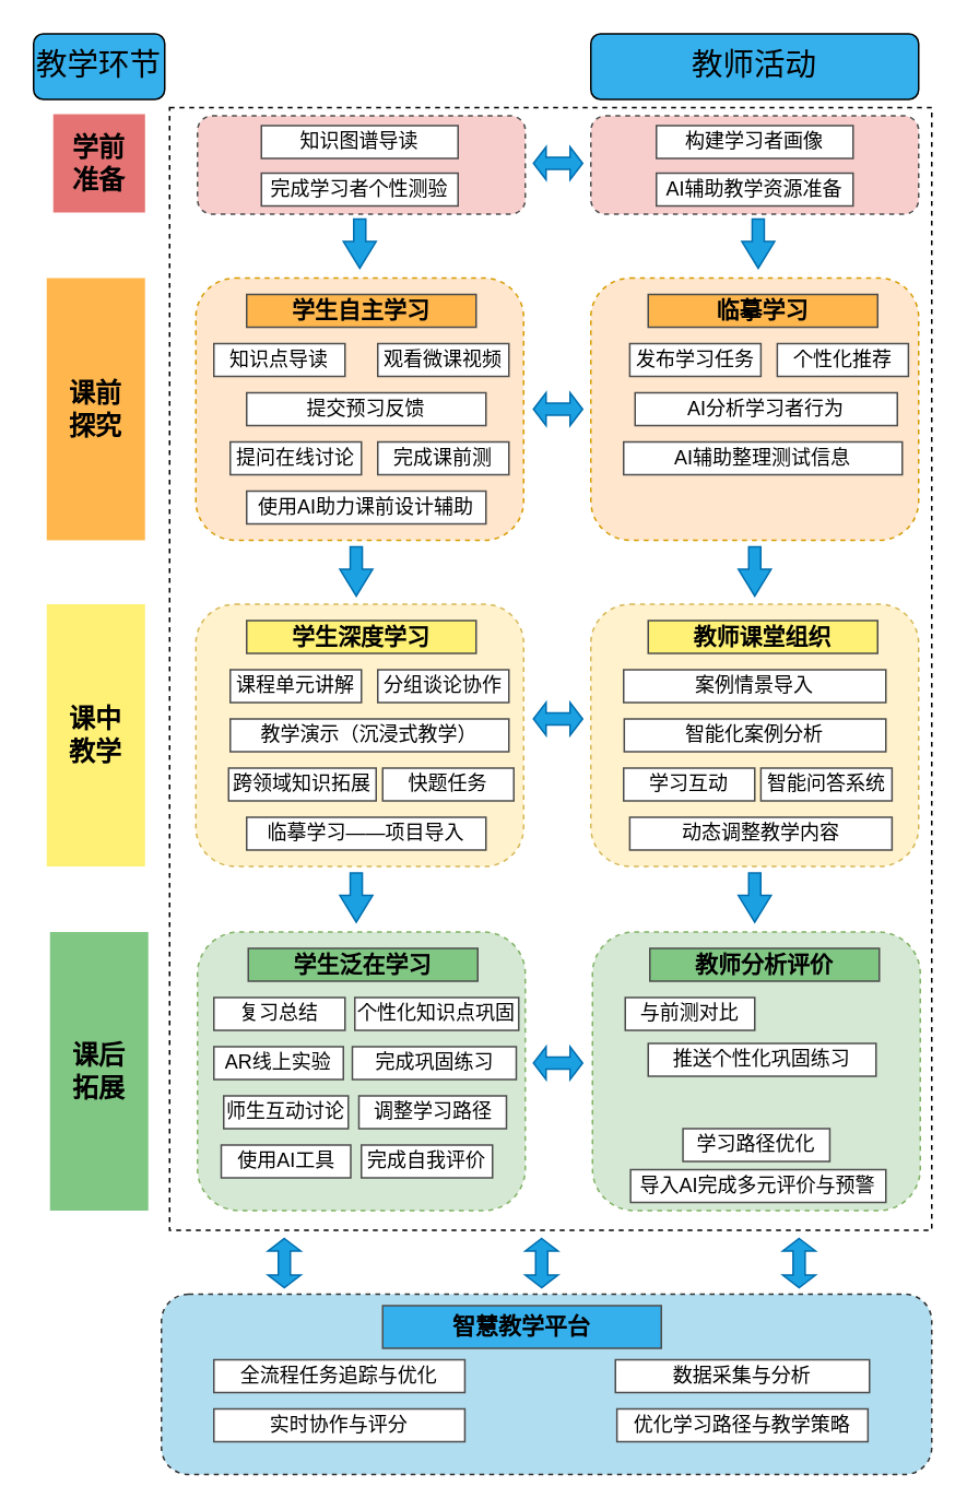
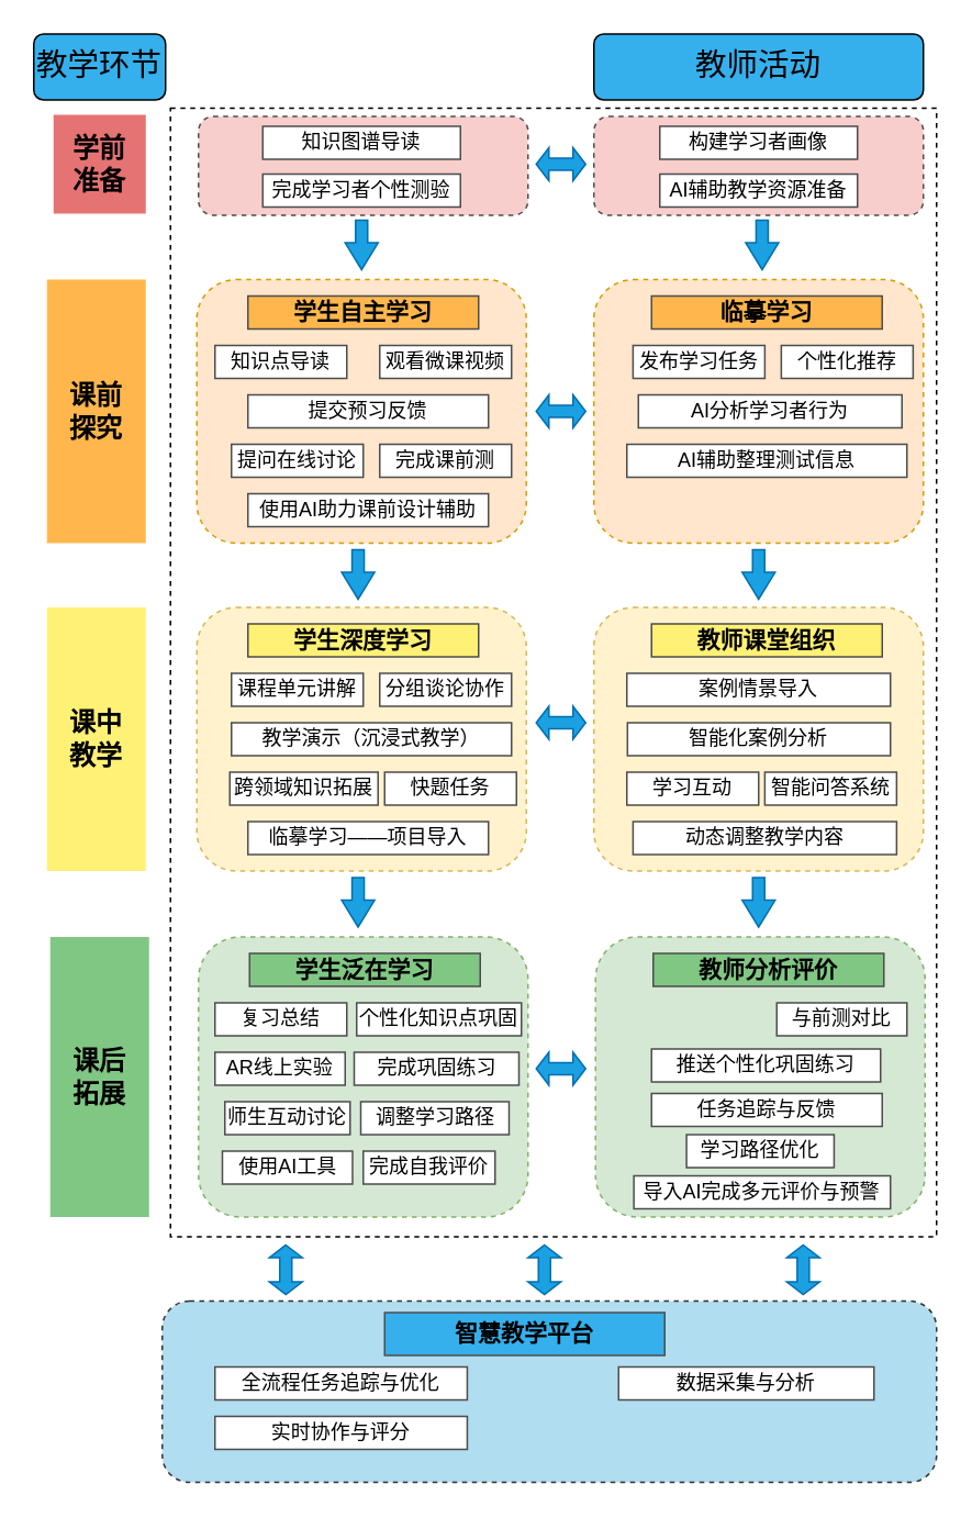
  <mxCell id="0" />
  <mxCell id="1" parent="0" />
  <mxCell id="2" value="" style="rounded=0;whiteSpace=wrap;html=1;dashed=1;" vertex="1" parent="1"><mxGeometry x="103" y="65" width="465" height="685" as="geometry" /></mxCell>
  <mxCell id="3" value="&lt;font size=&quot;1&quot; color=&quot;#000000&quot;&gt;&lt;span style=&quot;font-size: 19px;&quot;&gt;教学环节&lt;/span&gt;&lt;/font&gt;" style="rounded=1;whiteSpace=wrap;html=1;fillColor=#36b0ec;fontColor=#ffffff;strokeColor=#000000;" vertex="1" parent="1"><mxGeometry x="20" y="20" width="80" height="40" as="geometry" /></mxCell>
  <mxCell id="4" value="&lt;font size=&quot;1&quot; color=&quot;#000000&quot;&gt;&lt;span style=&quot;font-size: 19px;&quot;&gt;教师活动&lt;/span&gt;&lt;/font&gt;" style="rounded=1;whiteSpace=wrap;html=1;fillColor=#36b0ec;fontColor=#ffffff;strokeColor=#000000;" vertex="1" parent="1"><mxGeometry x="360" y="20" width="200" height="40" as="geometry" /></mxCell>
  <mxCell id="5" value="&lt;font style=&quot;font-size: 16px;&quot;&gt;&lt;b style=&quot;&quot;&gt;学前&lt;/b&gt;&lt;/font&gt;&lt;div style=&quot;font-size: 16px;&quot;&gt;&lt;font style=&quot;font-size: 16px;&quot;&gt;&lt;b style=&quot;&quot;&gt;准备&lt;/b&gt;&lt;/font&gt;&lt;/div&gt;" style="rounded=0;whiteSpace=wrap;html=1;fillColor=#e57373;strokeColor=none;" vertex="1" parent="1"><mxGeometry x="32" y="69" width="56" height="60" as="geometry" /></mxCell>
  <mxCell id="6" value="&lt;span style=&quot;font-size: 16px;&quot;&gt;&lt;b&gt;课前&lt;/b&gt;&lt;/span&gt;&lt;div&gt;&lt;span style=&quot;font-size: 16px;&quot;&gt;&lt;b&gt;探究&lt;/b&gt;&lt;/span&gt;&lt;/div&gt;" style="rounded=0;whiteSpace=wrap;html=1;fillColor=#ffb74d;strokeColor=none;" vertex="1" parent="1"><mxGeometry x="28" y="169" width="60" height="160" as="geometry" /></mxCell>
  <mxCell id="7" value="&lt;span style=&quot;font-size: 16px;&quot;&gt;&lt;b&gt;课中&lt;/b&gt;&lt;/span&gt;&lt;div&gt;&lt;span style=&quot;font-size: 16px;&quot;&gt;&lt;b&gt;教学&lt;/b&gt;&lt;/span&gt;&lt;/div&gt;" style="rounded=0;whiteSpace=wrap;html=1;fillColor=#fff176;strokeColor=none;" vertex="1" parent="1"><mxGeometry x="28" y="368" width="60" height="160" as="geometry" /></mxCell>
  <mxCell id="8" value="&lt;span style=&quot;font-size: 16px;&quot;&gt;&lt;b&gt;课后&lt;/b&gt;&lt;/span&gt;&lt;div&gt;&lt;span style=&quot;font-size: 16px;&quot;&gt;&lt;b&gt;拓展&lt;/b&gt;&lt;/span&gt;&lt;/div&gt;" style="rounded=0;whiteSpace=wrap;html=1;fillColor=#81c784;strokeColor=none;" vertex="1" parent="1"><mxGeometry x="30" y="568" width="60" height="170" as="geometry" /></mxCell>
  <mxCell id="9" value="" style="rounded=1;whiteSpace=wrap;html=1;fillColor=#f8cecc;strokeColor=#4D4D4D;dashed=1;" vertex="1" parent="1"><mxGeometry x="120" y="70" width="200" height="60" as="geometry" /></mxCell>
  <mxCell id="10" value="" style="rounded=1;whiteSpace=wrap;html=1;fillColor=#f8cecc;strokeColor=#4D4D4D;dashed=1;" vertex="1" parent="1"><mxGeometry x="360" y="70" width="200" height="60" as="geometry" /></mxCell>
  <mxCell id="11" value="知识图谱导读" style="rounded=0;whiteSpace=wrap;html=1;strokeWidth=1;strokeColor=#4D4D4D;" vertex="1" parent="1"><mxGeometry x="159" y="76" width="120" height="20" as="geometry" /></mxCell>
  <mxCell id="12" value="完成学习者个性测验" style="rounded=0;whiteSpace=wrap;html=1;strokeWidth=1;strokeColor=#4D4D4D;" vertex="1" parent="1"><mxGeometry x="159" y="105" width="120" height="20" as="geometry" /></mxCell>
  <mxCell id="13" value="构建学习者画像" style="rounded=0;whiteSpace=wrap;html=1;strokeWidth=1;strokeColor=#4D4D4D;" vertex="1" parent="1"><mxGeometry x="400" y="76" width="120" height="20" as="geometry" /></mxCell>
  <mxCell id="14" value="AI辅助教学资源准备" style="rounded=0;whiteSpace=wrap;html=1;strokeWidth=1;strokeColor=#4D4D4D;" vertex="1" parent="1"><mxGeometry x="400" y="105" width="120" height="20" as="geometry" /></mxCell>
  <mxCell id="15" value="" style="rounded=1;whiteSpace=wrap;html=1;fillColor=#ffe6cc;strokeColor=#d79b00;dashed=1;" vertex="1" parent="1"><mxGeometry x="119" y="169" width="200" height="160" as="geometry" /></mxCell>
  <mxCell id="16" value="知识点导读" style="rounded=0;whiteSpace=wrap;html=1;strokeColor=#4D4D4D;" vertex="1" parent="1"><mxGeometry x="130" y="209" width="80" height="20" as="geometry" /></mxCell>
  <mxCell id="17" value="观看微课视频" style="rounded=0;whiteSpace=wrap;html=1;strokeColor=#4D4D4D;" vertex="1" parent="1"><mxGeometry x="230" y="209" width="80" height="20" as="geometry" /></mxCell>
  <mxCell id="18" value="提交预习反馈" style="rounded=0;whiteSpace=wrap;html=1;strokeColor=#4D4D4D;" vertex="1" parent="1"><mxGeometry x="150" y="239" width="146" height="20" as="geometry" /></mxCell>
  <mxCell id="19" value="提问在线讨论" style="rounded=0;whiteSpace=wrap;html=1;strokeColor=#4D4D4D;" vertex="1" parent="1"><mxGeometry x="140" y="269" width="80" height="20" as="geometry" /></mxCell>
  <mxCell id="20" value="完成课前测" style="rounded=0;whiteSpace=wrap;html=1;strokeColor=#4D4D4D;" vertex="1" parent="1"><mxGeometry x="230" y="269" width="80" height="20" as="geometry" /></mxCell>
  <mxCell id="21" value="使用AI助力课前设计辅助" style="rounded=0;whiteSpace=wrap;html=1;strokeColor=#4D4D4D;" vertex="1" parent="1"><mxGeometry x="150" y="299" width="146" height="20" as="geometry" /></mxCell>
  <mxCell id="22" value="" style="rounded=1;whiteSpace=wrap;html=1;fillColor=#ffe6cc;strokeColor=#d79b00;dashed=1;" vertex="1" parent="1"><mxGeometry x="360" y="169" width="200" height="160" as="geometry" /></mxCell>
  <mxCell id="23" value="发布学习任务" style="rounded=0;whiteSpace=wrap;html=1;strokeColor=#4D4D4D;" vertex="1" parent="1"><mxGeometry x="383.75" y="209" width="80" height="20" as="geometry" /></mxCell>
  <mxCell id="24" value="AI辅助整理测试信息" style="rounded=0;whiteSpace=wrap;html=1;strokeColor=#4D4D4D;" vertex="1" parent="1"><mxGeometry x="380" y="269" width="170" height="20" as="geometry" /></mxCell>
  <mxCell id="25" value="AI分析学习者行为" style="rounded=0;whiteSpace=wrap;html=1;strokeColor=#4D4D4D;" vertex="1" parent="1"><mxGeometry x="387" y="239" width="160" height="20" as="geometry" /></mxCell>
  <mxCell id="26" value="个性化推荐" style="rounded=0;whiteSpace=wrap;html=1;strokeColor=#4D4D4D;" vertex="1" parent="1"><mxGeometry x="473.75" y="209" width="80" height="20" as="geometry" /></mxCell>
  <mxCell id="27" value="&lt;b style=&quot;&quot;&gt;&lt;font style=&quot;font-size: 14px;&quot;&gt;学生自主学习&lt;/font&gt;&lt;/b&gt;" style="rounded=0;whiteSpace=wrap;html=1;fillColor=#ffb74d;strokeColor=#4D4D4D;" vertex="1" parent="1"><mxGeometry x="150" y="179" width="140" height="20" as="geometry" /></mxCell>
  <mxCell id="28" value="&lt;b style=&quot;&quot;&gt;&lt;font style=&quot;font-size: 14px;&quot;&gt;临摹学习&lt;/font&gt;&lt;/b&gt;" style="rounded=0;whiteSpace=wrap;html=1;fillColor=#ffb74d;strokeColor=#4D4D4D;" vertex="1" parent="1"><mxGeometry x="395" y="179" width="140" height="20" as="geometry" /></mxCell>
  <mxCell id="29" value="" style="rounded=1;whiteSpace=wrap;html=1;fillColor=#fff2cc;strokeColor=#d6b656;dashed=1;" vertex="1" parent="1"><mxGeometry x="119" y="368" width="200" height="160" as="geometry" /></mxCell>
  <mxCell id="30" value="课程单元讲解" style="rounded=0;whiteSpace=wrap;html=1;strokeColor=#4D4D4D;" vertex="1" parent="1"><mxGeometry x="140" y="408" width="80" height="20" as="geometry" /></mxCell>
  <mxCell id="31" value="教学演示（沉浸式教学）" style="rounded=0;whiteSpace=wrap;html=1;strokeColor=#4D4D4D;" vertex="1" parent="1"><mxGeometry x="140" y="438" width="170" height="20" as="geometry" /></mxCell>
  <mxCell id="32" value="分组谈论协作" style="rounded=0;whiteSpace=wrap;html=1;strokeColor=#4D4D4D;" vertex="1" parent="1"><mxGeometry x="230" y="408" width="80" height="20" as="geometry" /></mxCell>
  <mxCell id="33" value="跨领域知识拓展" style="rounded=0;whiteSpace=wrap;html=1;strokeColor=#4D4D4D;" vertex="1" parent="1"><mxGeometry x="139" y="468" width="90" height="20" as="geometry" /></mxCell>
  <mxCell id="34" value="快题任务" style="rounded=0;whiteSpace=wrap;html=1;strokeColor=#4D4D4D;" vertex="1" parent="1"><mxGeometry x="233" y="468" width="80" height="20" as="geometry" /></mxCell>
  <mxCell id="35" value="临摹学习——项目导入" style="rounded=0;whiteSpace=wrap;html=1;strokeColor=#4D4D4D;" vertex="1" parent="1"><mxGeometry x="150" y="498" width="146" height="20" as="geometry" /></mxCell>
  <mxCell id="36" value="" style="rounded=1;whiteSpace=wrap;html=1;fillColor=#fff2cc;strokeColor=#d6b656;dashed=1;" vertex="1" parent="1"><mxGeometry x="360" y="368" width="200" height="160" as="geometry" /></mxCell>
  <mxCell id="37" value="学习互动" style="rounded=0;whiteSpace=wrap;html=1;strokeColor=#4D4D4D;" vertex="1" parent="1"><mxGeometry x="380" y="468" width="80" height="20" as="geometry" /></mxCell>
  <mxCell id="38" value="智能化案例分析" style="rounded=0;whiteSpace=wrap;html=1;strokeColor=#4D4D4D;" vertex="1" parent="1"><mxGeometry x="380.38" y="438" width="159.62" height="20" as="geometry" /></mxCell>
  <mxCell id="39" value="案例情景导入" style="rounded=0;whiteSpace=wrap;html=1;strokeColor=#4D4D4D;" vertex="1" parent="1"><mxGeometry x="380" y="408" width="160" height="20" as="geometry" /></mxCell>
  <mxCell id="40" value="智能问答系统" style="rounded=0;whiteSpace=wrap;html=1;strokeColor=#4D4D4D;" vertex="1" parent="1"><mxGeometry x="463.75" y="468" width="80" height="20" as="geometry" /></mxCell>
  <mxCell id="41" value="&lt;b style=&quot;&quot;&gt;&lt;font style=&quot;font-size: 14px;&quot;&gt;学生深度学习&lt;/font&gt;&lt;/b&gt;" style="rounded=0;whiteSpace=wrap;html=1;fillColor=#FFF176;strokeColor=#4D4D4D;" vertex="1" parent="1"><mxGeometry x="150" y="378" width="140" height="20" as="geometry" /></mxCell>
  <mxCell id="42" value="&lt;b style=&quot;&quot;&gt;&lt;font style=&quot;font-size: 14px;&quot;&gt;教师课堂组织&lt;/font&gt;&lt;/b&gt;" style="rounded=0;whiteSpace=wrap;html=1;fillColor=#FFF176;strokeColor=#4D4D4D;" vertex="1" parent="1"><mxGeometry x="395" y="378" width="140" height="20" as="geometry" /></mxCell>
  <mxCell id="43" value="" style="rounded=1;whiteSpace=wrap;html=1;fillColor=#d5e8d4;strokeColor=#82b366;dashed=1;" vertex="1" parent="1"><mxGeometry x="120" y="568" width="200" height="170" as="geometry" /></mxCell>
  <mxCell id="44" value="复习总结" style="rounded=0;whiteSpace=wrap;html=1;strokeColor=#4D4D4D;" vertex="1" parent="1"><mxGeometry x="130" y="608" width="80" height="20" as="geometry" /></mxCell>
  <mxCell id="45" value="完成巩固练习" style="rounded=0;whiteSpace=wrap;html=1;strokeColor=#4D4D4D;" vertex="1" parent="1"><mxGeometry x="214.5" y="638" width="100" height="20" as="geometry" /></mxCell>
  <mxCell id="46" value="个性化知识点巩固" style="rounded=0;whiteSpace=wrap;html=1;strokeColor=#4D4D4D;" vertex="1" parent="1"><mxGeometry x="216" y="608" width="100" height="20" as="geometry" /></mxCell>
  <mxCell id="47" value="师生互动讨论" style="rounded=0;whiteSpace=wrap;html=1;strokeColor=#4D4D4D;" vertex="1" parent="1"><mxGeometry x="136" y="668" width="76" height="20" as="geometry" /></mxCell>
  <mxCell id="48" value="调整学习路径" style="rounded=0;whiteSpace=wrap;html=1;strokeColor=#4D4D4D;" vertex="1" parent="1"><mxGeometry x="218.5" y="668" width="90" height="20" as="geometry" /></mxCell>
  <mxCell id="49" value="使用AI工具" style="rounded=0;whiteSpace=wrap;html=1;strokeColor=#4D4D4D;" vertex="1" parent="1"><mxGeometry x="134.5" y="698" width="79" height="20" as="geometry" /></mxCell>
  <mxCell id="50" value="" style="rounded=1;whiteSpace=wrap;html=1;fillColor=#d5e8d4;strokeColor=#82b366;dashed=1;" vertex="1" parent="1"><mxGeometry x="361" y="568" width="200" height="170" as="geometry" /></mxCell>
  <mxCell id="51" value="推送个性化巩固练习" style="rounded=0;whiteSpace=wrap;html=1;strokeColor=#4D4D4D;" vertex="1" parent="1"><mxGeometry x="395" y="636" width="139" height="20" as="geometry" /></mxCell>
- <mxCell id="53" value="与前测对比" style="rounded=0;whiteSpace=wrap;html=1;strokeColor=#4D4D4D;" vertex="1" parent="1"><mxGeometry x="381" y="608" width="79" height="20" as="geometry" /></mxCell>
+ <mxCell id="52" value="任务追踪与反馈" style="rounded=0;whiteSpace=wrap;html=1;strokeColor=#4D4D4D;" vertex="1" parent="1"><mxGeometry x="395" y="663" width="140" height="20" as="geometry" /></mxCell>
+ <mxCell id="53" value="与前测对比" style="rounded=0;whiteSpace=wrap;html=1;strokeColor=#4D4D4D;" vertex="1" parent="1"><mxGeometry x="471" y="608" width="79" height="20" as="geometry" /></mxCell>
  <mxCell id="54" value="&lt;b style=&quot;&quot;&gt;&lt;font style=&quot;font-size: 14px;&quot;&gt;学生泛在学习&lt;/font&gt;&lt;/b&gt;" style="rounded=0;whiteSpace=wrap;html=1;fillColor=#81C784;strokeColor=#4D4D4D;" vertex="1" parent="1"><mxGeometry x="151" y="578" width="140" height="20" as="geometry" /></mxCell>
  <mxCell id="55" value="&lt;b style=&quot;&quot;&gt;&lt;font style=&quot;font-size: 14px;&quot;&gt;教师分析评价&lt;/font&gt;&lt;/b&gt;" style="rounded=0;whiteSpace=wrap;html=1;fillColor=#81C784;strokeColor=#4D4D4D;" vertex="1" parent="1"><mxGeometry x="396" y="578" width="140" height="20" as="geometry" /></mxCell>
  <mxCell id="56" value="完成自我评价" style="rounded=0;whiteSpace=wrap;html=1;strokeColor=#4D4D4D;" vertex="1" parent="1"><mxGeometry x="220" y="698" width="80" height="20" as="geometry" /></mxCell>
  <mxCell id="57" value="AR线上实验" style="rounded=0;whiteSpace=wrap;html=1;strokeColor=#4D4D4D;" vertex="1" parent="1"><mxGeometry x="130" y="638" width="79" height="20" as="geometry" /></mxCell>
  <mxCell id="58" value="学习路径优化" style="rounded=0;whiteSpace=wrap;html=1;strokeColor=#4D4D4D;" vertex="1" parent="1"><mxGeometry x="416.22" y="688" width="89.57" height="20" as="geometry" /></mxCell>
  <mxCell id="59" value="导入AI完成多元评价与预警" style="rounded=0;whiteSpace=wrap;html=1;strokeColor=#4D4D4D;" vertex="1" parent="1"><mxGeometry x="384.25" y="713" width="155.75" height="20" as="geometry" /></mxCell>
  <mxCell id="60" value="" style="shape=singleArrow;direction=south;whiteSpace=wrap;html=1;fillColor=#1ba1e2;fontColor=#ffffff;strokeColor=#006EAF;arrowWidth=0.367;arrowSize=0.544;" vertex="1" parent="1"><mxGeometry x="209" y="133" width="20" height="30" as="geometry" /></mxCell>
  <mxCell id="61" value="" style="shape=singleArrow;direction=south;whiteSpace=wrap;html=1;fillColor=#1ba1e2;fontColor=#ffffff;strokeColor=#006EAF;arrowWidth=0.367;arrowSize=0.544;" vertex="1" parent="1"><mxGeometry x="452.13" y="133" width="20" height="30" as="geometry" /></mxCell>
  <mxCell id="62" value="" style="shape=singleArrow;direction=south;whiteSpace=wrap;html=1;fillColor=#1ba1e2;fontColor=#ffffff;strokeColor=#006EAF;arrowWidth=0.367;arrowSize=0.544;" vertex="1" parent="1"><mxGeometry x="206.87" y="333" width="20" height="30" as="geometry" /></mxCell>
  <mxCell id="63" value="" style="shape=singleArrow;direction=south;whiteSpace=wrap;html=1;fillColor=#1ba1e2;fontColor=#ffffff;strokeColor=#006EAF;arrowWidth=0.367;arrowSize=0.544;" vertex="1" parent="1"><mxGeometry x="450" y="333" width="20" height="30" as="geometry" /></mxCell>
  <mxCell id="64" value="" style="shape=singleArrow;direction=south;whiteSpace=wrap;html=1;fillColor=#1ba1e2;fontColor=#ffffff;strokeColor=#006EAF;arrowWidth=0.367;arrowSize=0.544;" vertex="1" parent="1"><mxGeometry x="206.87" y="532" width="20" height="30" as="geometry" /></mxCell>
  <mxCell id="65" value="" style="shape=singleArrow;direction=south;whiteSpace=wrap;html=1;fillColor=#1ba1e2;fontColor=#ffffff;strokeColor=#006EAF;arrowWidth=0.367;arrowSize=0.544;" vertex="1" parent="1"><mxGeometry x="450" y="532" width="20" height="30" as="geometry" /></mxCell>
  <mxCell id="66" value="" style="shape=doubleArrow;whiteSpace=wrap;html=1;arrowWidth=0.367;arrowSize=0.256;fillColor=#1ba1e2;fontColor=#ffffff;strokeColor=#006EAF;" vertex="1" parent="1"><mxGeometry x="325" y="239" width="30" height="20" as="geometry" /></mxCell>
  <mxCell id="67" value="" style="shape=doubleArrow;whiteSpace=wrap;html=1;arrowWidth=0.367;arrowSize=0.256;fillColor=#1ba1e2;fontColor=#ffffff;strokeColor=#006EAF;" vertex="1" parent="1"><mxGeometry x="325" y="428" width="30" height="20" as="geometry" /></mxCell>
  <mxCell id="68" value="" style="shape=doubleArrow;whiteSpace=wrap;html=1;arrowWidth=0.367;arrowSize=0.256;fillColor=#1ba1e2;fontColor=#ffffff;strokeColor=#006EAF;" vertex="1" parent="1"><mxGeometry x="325" y="638" width="30" height="20" as="geometry" /></mxCell>
  <mxCell id="69" value="" style="shape=doubleArrow;whiteSpace=wrap;html=1;arrowWidth=0.367;arrowSize=0.256;fillColor=#1ba1e2;fontColor=#ffffff;strokeColor=#006EAF;" vertex="1" parent="1"><mxGeometry x="325" y="89" width="30" height="20" as="geometry" /></mxCell>
  <mxCell id="70" value="" style="rounded=1;whiteSpace=wrap;html=1;fillColor=#b1ddf0;strokeColor=#333333;dashed=1;" vertex="1" parent="1"><mxGeometry x="98" y="789" width="470" height="110" as="geometry" /></mxCell>
  <mxCell id="71" value="全流程任务追踪与优化" style="rounded=0;whiteSpace=wrap;html=1;strokeColor=#4D4D4D;" vertex="1" parent="1"><mxGeometry x="130" y="829" width="153.13" height="20" as="geometry" /></mxCell>
  <mxCell id="72" value="实时协作与评分" style="rounded=0;whiteSpace=wrap;html=1;strokeColor=#4D4D4D;" vertex="1" parent="1"><mxGeometry x="130" y="859" width="153.13" height="20" as="geometry" /></mxCell>
  <mxCell id="73" value="数据采集与分析" style="rounded=0;whiteSpace=wrap;html=1;strokeColor=#4D4D4D;" vertex="1" parent="1"><mxGeometry x="375" y="829" width="155" height="20" as="geometry" /></mxCell>
  <mxCell id="74" value="动态调整教学内容" style="rounded=0;whiteSpace=wrap;html=1;strokeColor=#4D4D4D;" vertex="1" parent="1"><mxGeometry x="383.75" y="498" width="160" height="20" as="geometry" /></mxCell>
- <mxCell id="75" value="优化学习路径与教学策略" style="rounded=0;whiteSpace=wrap;html=1;strokeColor=#4D4D4D;" vertex="1" parent="1"><mxGeometry x="375.93" y="859" width="153.13" height="20" as="geometry" /></mxCell>
  <mxCell id="76" value="&lt;span style=&quot;font-size: 14px;&quot;&gt;&lt;b&gt;智慧教学平台&lt;/b&gt;&lt;/span&gt;" style="rounded=0;whiteSpace=wrap;html=1;fillColor=#36b0ec;strokeColor=#4D4D4D;" vertex="1" parent="1"><mxGeometry x="233" y="796" width="170" height="26" as="geometry" /></mxCell>
  <mxCell id="77" value="" style="shape=doubleArrow;whiteSpace=wrap;html=1;arrowWidth=0.367;arrowSize=0.256;fillColor=#1ba1e2;fontColor=#ffffff;strokeColor=#006EAF;direction=south;" vertex="1" parent="1"><mxGeometry x="163" y="755" width="20" height="30" as="geometry" /></mxCell>
  <mxCell id="78" value="" style="shape=doubleArrow;whiteSpace=wrap;html=1;arrowWidth=0.367;arrowSize=0.256;fillColor=#1ba1e2;fontColor=#ffffff;strokeColor=#006EAF;direction=south;" vertex="1" parent="1"><mxGeometry x="320" y="755" width="20" height="30" as="geometry" /></mxCell>
  <mxCell id="79" value="" style="shape=doubleArrow;whiteSpace=wrap;html=1;arrowWidth=0.367;arrowSize=0.256;fillColor=#1ba1e2;fontColor=#ffffff;strokeColor=#006EAF;direction=south;" vertex="1" parent="1"><mxGeometry x="477.07" y="755" width="20" height="30" as="geometry" /></mxCell>
